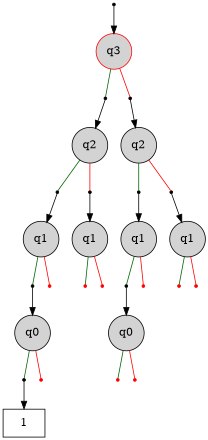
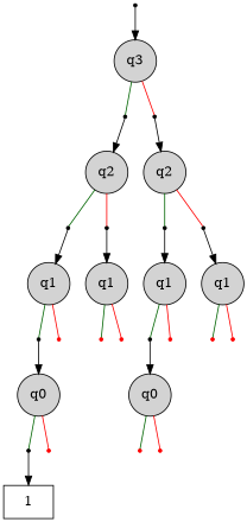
  digraph {
    ordering=out
    node [shape=point]
    edge [arrowhead=none]
    "0h0"
    "0h2"
    "1h0"
    "1h2"
    "2h0"
    "2h2"
    "3h0"
    "3h2" [color=red fillcolor=red]
    "4h0" [color=red fillcolor=red]
    "4h2" [color=red fillcolor=red]
    "5h0"
    "5h2" [color=red fillcolor=red]
    "6h0" [color=red fillcolor=red]
    "6h2" [color=red fillcolor=red]
    "7h0"
    "7h2" [color=red fillcolor=red]
    "8h0" [color=red fillcolor=red]
    "8h2" [color=red fillcolor=red]
    n19 [label=1 shape=box]
    R
-   n21 [fillcolor=lightgray label=q3 shape=circle style=filled color=red]
+   n21 [fillcolor=lightgray label=q3 shape=circle style=filled]
    n22 [fillcolor=lightgray label=q2 shape=circle style=filled]
    n23 [fillcolor=lightgray label=q2 shape=circle style=filled]
    n24 [fillcolor=lightgray label=q1 shape=circle style=filled]
    n25 [fillcolor=lightgray label=q1 shape=circle style=filled]
    n26 [fillcolor=lightgray label=q1 shape=circle style=filled]
    n27 [fillcolor=lightgray label=q1 shape=circle style=filled]
    n28 [fillcolor=lightgray label=q0 shape=circle style=filled]
    n29 [fillcolor=lightgray label=q0 shape=circle style=filled]
    subgraph sub_1 {
      rank=same
      "0h0"
      "0h2"
    }
    subgraph sub_2 {
      rank=same
      "1h0"
      "1h2"
    }
    subgraph sub_3 {
      rank=same
      "2h0"
      "2h2"
    }
    subgraph sub_4 {
      rank=same
      "3h0"
      "3h2"
    }
    subgraph sub_5 {
      rank=same
      "4h0"
      "4h2"
    }
    subgraph sub_6 {
      rank=same
      "5h0"
      "5h2"
    }
    subgraph sub_7 {
      rank=same
      "6h0"
      "6h2"
    }
    subgraph sub_8 {
      rank=same
      "7h0"
      "7h2"
    }
    subgraph sub_9 {
      rank=same
      "8h0"
      "8h2"
    }
    "0h0" -> n22 [arrowhead=""]
    "0h2" -> n23 [arrowhead=""]
    "1h0" -> n24 [arrowhead=""]
    "1h2" -> n25 [arrowhead=""]
    "2h0" -> n26 [arrowhead=""]
    "2h2" -> n27 [arrowhead=""]
    "3h0" -> n28 [arrowhead=""]
    "5h0" -> n29 [arrowhead=""]
    "7h0" -> n19 [arrowhead=""]
    R -> n21 [arrowhead=""]
    n21 -> "0h0" [color=darkgreen]
    n21 -> "0h2" [color=red]
    n22 -> "1h0" [color=darkgreen]
    n22 -> "1h2" [color=red]
    n23 -> "2h0" [color=darkgreen]
    n23 -> "2h2" [color=red]
    n24 -> "3h0" [color=darkgreen]
    n24 -> "3h2" [color=red]
    n25 -> "4h0" [color=darkgreen]
    n25 -> "4h2" [color=red]
    n26 -> "5h0" [color=darkgreen]
    n26 -> "5h2" [color=red]
    n27 -> "6h0" [color=darkgreen]
    n27 -> "6h2" [color=red]
    n28 -> "7h0" [color=darkgreen]
    n28 -> "7h2" [color=red]
    n29 -> "8h0" [color=darkgreen]
    n29 -> "8h2" [color=red]
  }
